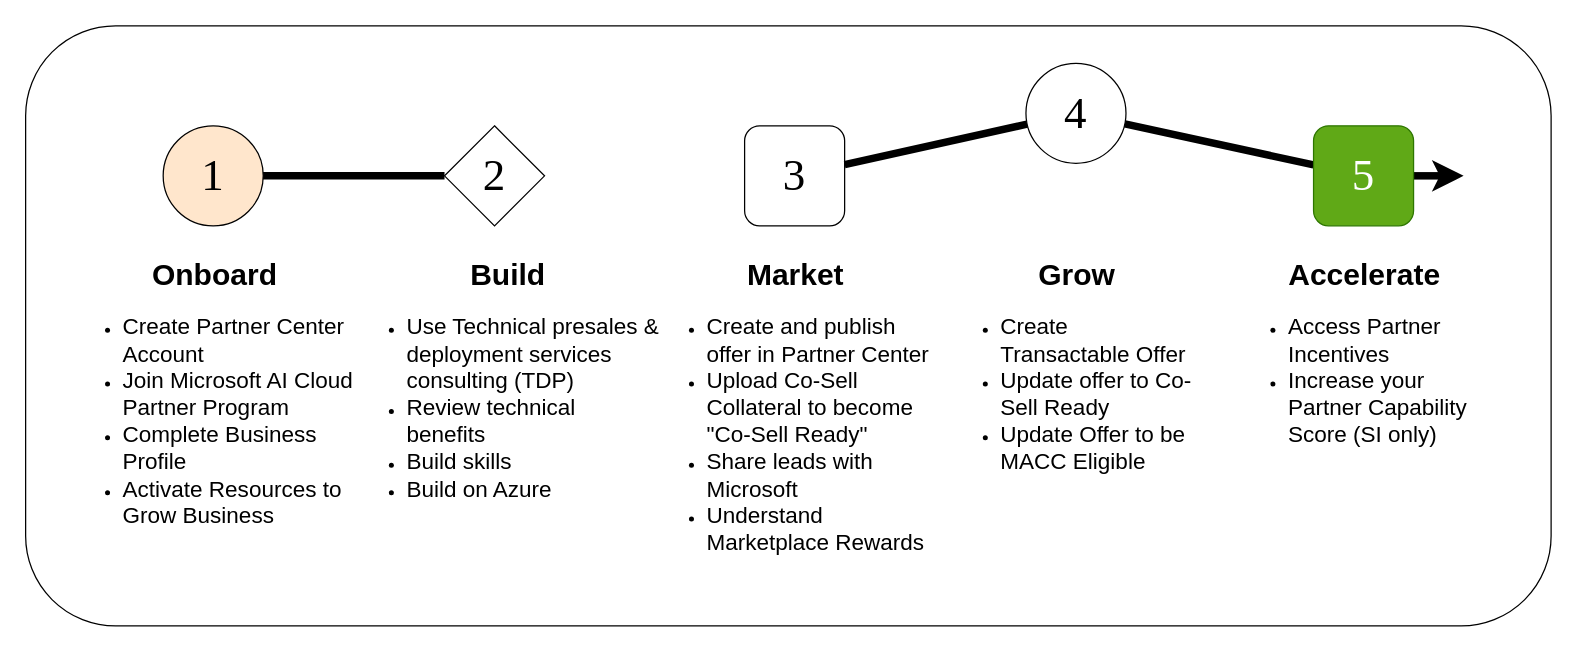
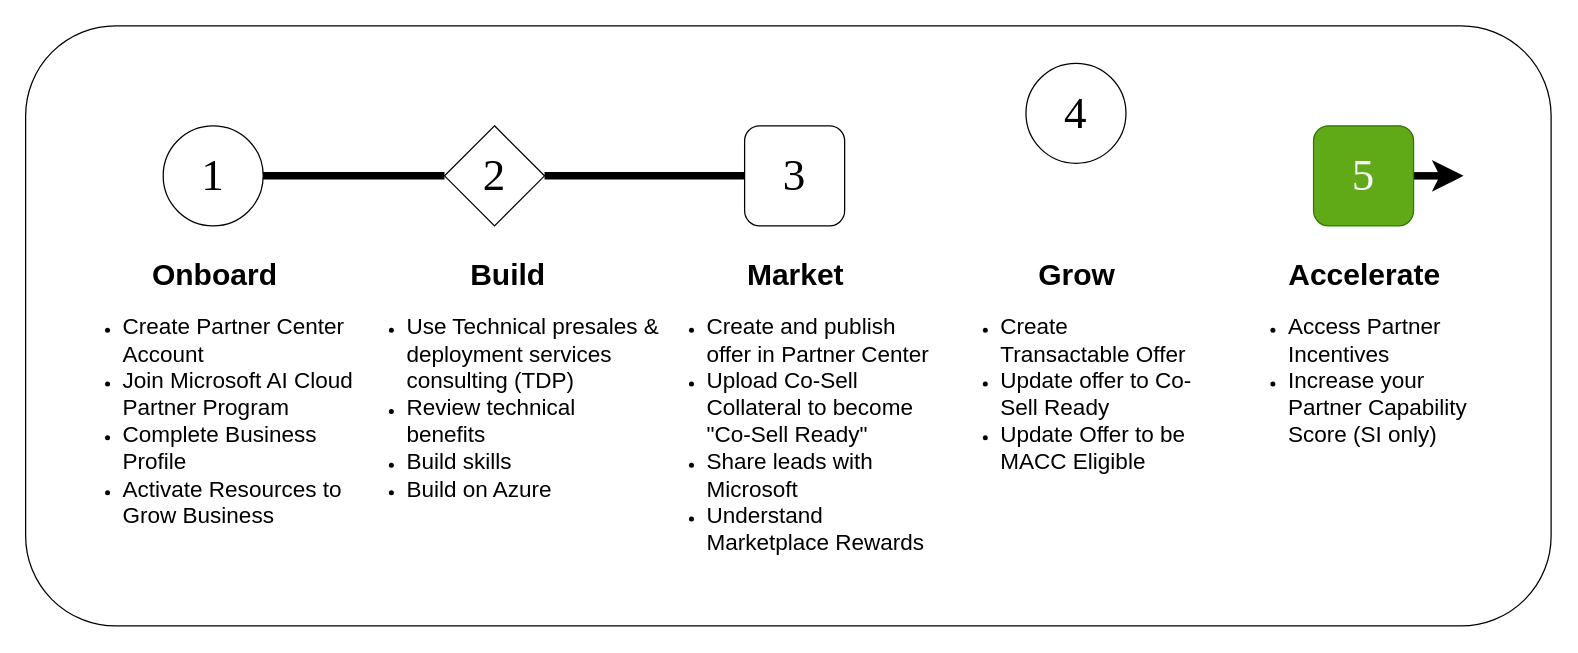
  <mxCell id="0" />
  <mxCell id="1" parent="0" />
  <mxCell id="2" value="" style="rounded=1;whiteSpace=wrap;html=1;fontFamily=Tahoma;fontSize=36;" parent="1" vertex="1"><mxGeometry x="20" y="20" width="1220" height="480" as="geometry" /></mxCell>
  <mxCell id="3" value="&lt;h1 style=&quot;text-align: center;&quot;&gt;Onboard&lt;/h1&gt;&lt;p&gt;&lt;/p&gt;&lt;ul&gt;&lt;li style=&quot;&quot;&gt;&lt;span style=&quot;background-color: initial;&quot;&gt;&lt;font style=&quot;font-size: 18px;&quot;&gt;Create Partner Center Account&lt;/font&gt;&lt;/span&gt;&lt;/li&gt;&lt;li style=&quot;&quot;&gt;&lt;font style=&quot;font-size: 18px;&quot;&gt;Join Microsoft AI Cloud Partner Program&lt;/font&gt;&lt;/li&gt;&lt;li style=&quot;&quot;&gt;&lt;font style=&quot;font-size: 18px;&quot;&gt;Complete Business Profile&lt;/font&gt;&lt;/li&gt;&lt;li style=&quot;&quot;&gt;&lt;font style=&quot;font-size: 18px;&quot;&gt;Activate Resources to Grow Business&lt;/font&gt;&lt;/li&gt;&lt;/ul&gt;&lt;p&gt;&lt;span style=&quot;background-color: initial;&quot;&gt;&lt;font size=&quot;3&quot;&gt;&amp;nbsp;&lt;/font&gt;&lt;/span&gt;&lt;br&gt;&lt;/p&gt;" style="text;html=1;strokeColor=none;fillColor=none;spacing=5;spacingTop=-20;whiteSpace=wrap;overflow=hidden;rounded=0;" parent="1" vertex="1"><mxGeometry x="52.5" y="200" width="235" height="280" as="geometry" /></mxCell>
  <mxCell id="4" value="&lt;h1 style=&quot;text-align: center;&quot;&gt;Build&lt;/h1&gt;&lt;p&gt;&lt;/p&gt;&lt;ul&gt;&lt;li style=&quot;&quot;&gt;&lt;font style=&quot;font-size: 18px;&quot;&gt;&lt;p style=&quot;border-color: var(--border-color); font-variant-numeric: normal; font-variant-east-asian: normal; font-variant-alternates: normal; font-kerning: auto; font-optical-sizing: auto; font-feature-settings: normal; font-variation-settings: normal; font-variant-position: normal; font-stretch: normal; line-height: normal; background-color: initial; margin: 0px; display: inline !important;&quot; class=&quot;p1&quot;&gt;Use Technical presales&amp;nbsp;&lt;/p&gt;&amp;amp; deployment services consulting (TDP)&lt;/font&gt;&lt;/li&gt;&lt;li&gt;&lt;font style=&quot;font-size: 18px;&quot;&gt;Review technical benefits&lt;/font&gt;&lt;/li&gt;&lt;li&gt;&lt;font style=&quot;font-size: 18px;&quot;&gt;Build skills&lt;/font&gt;&lt;/li&gt;&lt;li&gt;&lt;font style=&quot;font-size: 18px;&quot;&gt;Build on Azure&lt;/font&gt;&lt;/li&gt;&lt;/ul&gt;" style="text;html=1;strokeColor=none;fillColor=none;spacing=5;spacingTop=-20;whiteSpace=wrap;overflow=hidden;rounded=0;" parent="1" vertex="1"><mxGeometry x="280" y="200" width="250" height="200" as="geometry" /></mxCell>
  <mxCell id="5" value="&lt;h1 style=&quot;text-align: center;&quot;&gt;Market&lt;/h1&gt;&lt;p&gt;&lt;/p&gt;&lt;ul&gt;&lt;li style=&quot;&quot;&gt;&lt;span style=&quot;background-color: initial;&quot;&gt;&lt;font style=&quot;font-size: 18px;&quot;&gt;Create and publish offer in Partner Center&lt;/font&gt;&lt;/span&gt;&lt;/li&gt;&lt;li style=&quot;&quot;&gt;&lt;font style=&quot;font-size: 18px;&quot;&gt;Upload Co-Sell Collateral to become &quot;Co-Sell Ready&quot;&lt;/font&gt;&lt;/li&gt;&lt;li style=&quot;&quot;&gt;&lt;font style=&quot;font-size: 18px;&quot;&gt;Share leads with Microsoft&lt;/font&gt;&lt;/li&gt;&lt;li style=&quot;&quot;&gt;&lt;font style=&quot;font-size: 18px;&quot;&gt;Understand Marketplace Rewards&lt;/font&gt;&lt;/li&gt;&lt;/ul&gt;" style="text;html=1;strokeColor=none;fillColor=none;spacing=5;spacingTop=-20;whiteSpace=wrap;overflow=hidden;rounded=0;" parent="1" vertex="1"><mxGeometry x="520" y="200" width="230" height="290" as="geometry" /></mxCell>
  <mxCell id="6" value="&lt;h1 style=&quot;text-align: center;&quot;&gt;Grow&lt;/h1&gt;&lt;p&gt;&lt;/p&gt;&lt;ul&gt;&lt;li style=&quot;&quot;&gt;&lt;span style=&quot;background-color: initial;&quot;&gt;&lt;font style=&quot;font-size: 18px;&quot;&gt;Create Transactable Offer&lt;/font&gt;&lt;/span&gt;&lt;/li&gt;&lt;li style=&quot;&quot;&gt;&lt;span style=&quot;background-color: initial;&quot;&gt;&lt;font style=&quot;font-size: 18px;&quot;&gt;Update offer to Co-Sell Ready&lt;/font&gt;&lt;/span&gt;&lt;/li&gt;&lt;li style=&quot;&quot;&gt;&lt;span style=&quot;background-color: initial;&quot;&gt;&lt;font style=&quot;font-size: 18px;&quot;&gt;Update Offer to be MACC Eligible&lt;/font&gt;&lt;/span&gt;&lt;/li&gt;&lt;/ul&gt;" style="text;html=1;strokeColor=none;fillColor=none;spacing=5;spacingTop=-20;whiteSpace=wrap;overflow=hidden;rounded=0;" parent="1" vertex="1"><mxGeometry x="755" y="200" width="210" height="200" as="geometry" /></mxCell>
  <mxCell id="7" value="&lt;h1 style=&quot;text-align: center;&quot;&gt;Accelerate&lt;/h1&gt;&lt;p&gt;&lt;/p&gt;&lt;ul&gt;&lt;li style=&quot;&quot;&gt;&lt;span style=&quot;background-color: initial;&quot;&gt;&lt;font style=&quot;font-size: 18px;&quot;&gt;Access Partner Incentives&lt;/font&gt;&lt;/span&gt;&lt;/li&gt;&lt;li style=&quot;&quot;&gt;&lt;font style=&quot;font-size: 18px;&quot;&gt;Increase your Partner Capability Score (SI only)&lt;/font&gt;&lt;/li&gt;&lt;/ul&gt;" style="text;html=1;strokeColor=none;fillColor=none;spacing=5;spacingTop=-20;whiteSpace=wrap;overflow=hidden;rounded=0;" parent="1" vertex="1"><mxGeometry x="985" y="200" width="210" height="200" as="geometry" /></mxCell>
  <mxCell id="8" value="" style="endArrow=classic;html=1;strokeWidth=6;startArrow=none;" parent="1" source="17" edge="1"><mxGeometry width="50" height="50" relative="1" as="geometry"><mxPoint x="150" y="140" as="sourcePoint" /><mxPoint x="1170" y="140" as="targetPoint" /></mxGeometry></mxCell>
  <mxCell id="9" value="" style="endArrow=none;html=1;strokeWidth=6;" parent="1" target="10" edge="1"><mxGeometry width="50" height="50" relative="1" as="geometry"><mxPoint x="150" y="140" as="sourcePoint" /><mxPoint x="1170" y="140" as="targetPoint" /></mxGeometry></mxCell>
  <mxCell id="10" value="&lt;font face=&quot;Tahoma&quot;&gt;&lt;span style=&quot;font-size: 36px;&quot;&gt;2&lt;/span&gt;&lt;/font&gt;" style="rhombus;whiteSpace=wrap;html=1;aspect=fixed;" parent="1" vertex="1"><mxGeometry x="355" y="100" width="80" height="80" as="geometry" /></mxCell>
- <mxCell id="11" value="&lt;font style=&quot;font-size: 36px;&quot; face=&quot;Tahoma&quot;&gt;1&lt;/font&gt;" style="ellipse;whiteSpace=wrap;html=1;aspect=fixed;fillColor=#ffe6cc;" parent="1" vertex="1"><mxGeometry x="130" y="100" width="80" height="80" as="geometry" /></mxCell>
+ <mxCell id="11" value="&lt;font style=&quot;font-size: 36px;&quot; face=&quot;Tahoma&quot;&gt;1&lt;/font&gt;" style="ellipse;whiteSpace=wrap;html=1;aspect=fixed;" parent="1" vertex="1"><mxGeometry x="130" y="100" width="80" height="80" as="geometry" /></mxCell>
+ <mxCell id="12" value="" style="endArrow=none;html=1;strokeWidth=6;startArrow=none;" parent="1" source="10" target="13" edge="1"><mxGeometry width="50" height="50" relative="1" as="geometry"><mxPoint x="435" y="140" as="sourcePoint" /><mxPoint x="1170" y="140" as="targetPoint" /></mxGeometry></mxCell>
  <mxCell id="13" value="&lt;font face=&quot;Tahoma&quot;&gt;&lt;span style=&quot;font-size: 36px;&quot;&gt;3&lt;/span&gt;&lt;/font&gt;" style="whiteSpace=wrap;html=1;aspect=fixed;rounded=1;" parent="1" vertex="1"><mxGeometry x="595" y="100" width="80" height="80" as="geometry" /></mxCell>
- <mxCell id="14" value="" style="endArrow=none;html=1;strokeWidth=6;startArrow=none;" parent="1" source="13" target="15" edge="1"><mxGeometry width="50" height="50" relative="1" as="geometry"><mxPoint x="665" y="140" as="sourcePoint" /><mxPoint x="1170" y="140" as="targetPoint" /></mxGeometry></mxCell>
  <mxCell id="15" value="&lt;font face=&quot;Tahoma&quot;&gt;&lt;span style=&quot;font-size: 36px;&quot;&gt;4&lt;/span&gt;&lt;/font&gt;" style="ellipse;whiteSpace=wrap;html=1;aspect=fixed;" parent="1" vertex="1"><mxGeometry x="820" y="50" width="80" height="80" as="geometry" /></mxCell>
- <mxCell id="16" value="" style="endArrow=none;html=1;strokeWidth=6;startArrow=none;" parent="1" source="15" target="17" edge="1"><mxGeometry width="50" height="50" relative="1" as="geometry"><mxPoint x="890" y="140" as="sourcePoint" /><mxPoint x="1170" y="140" as="targetPoint" /></mxGeometry></mxCell>
  <mxCell id="17" value="&lt;font face=&quot;Tahoma&quot;&gt;&lt;span style=&quot;font-size: 36px;&quot;&gt;5&lt;/span&gt;&lt;/font&gt;" style="whiteSpace=wrap;html=1;aspect=fixed;fillColor=#60a917;fontColor=#ffffff;strokeColor=#2D7600;rounded=1;" parent="1" vertex="1"><mxGeometry x="1050" y="100" width="80" height="80" as="geometry" /></mxCell>
